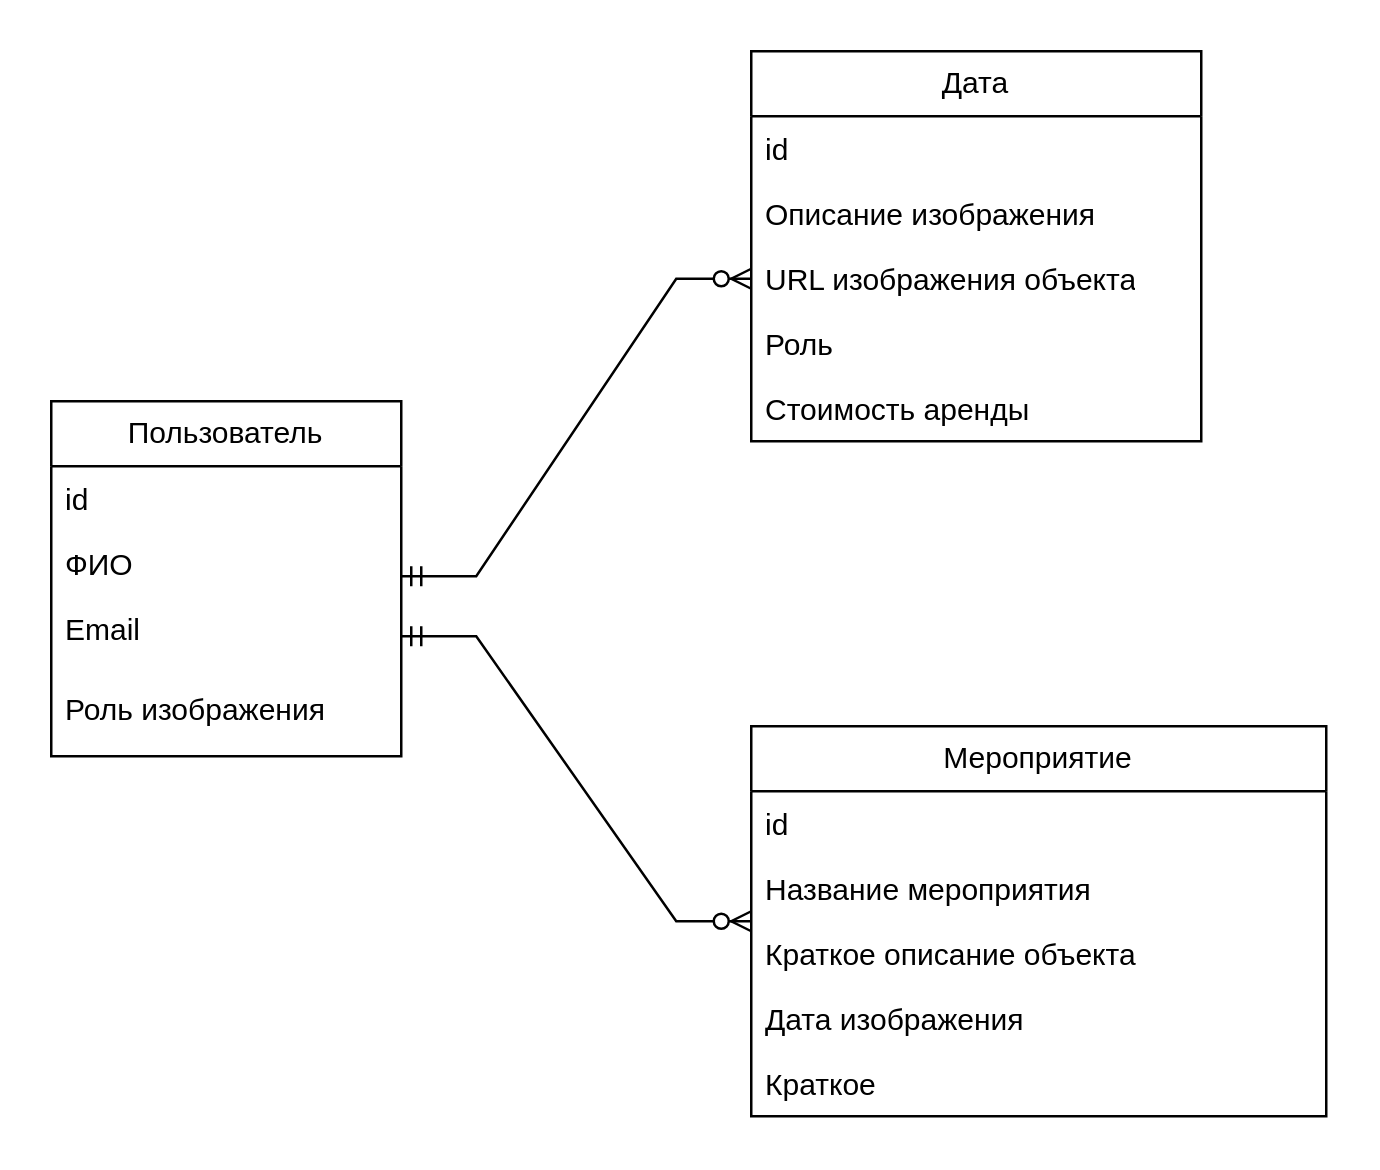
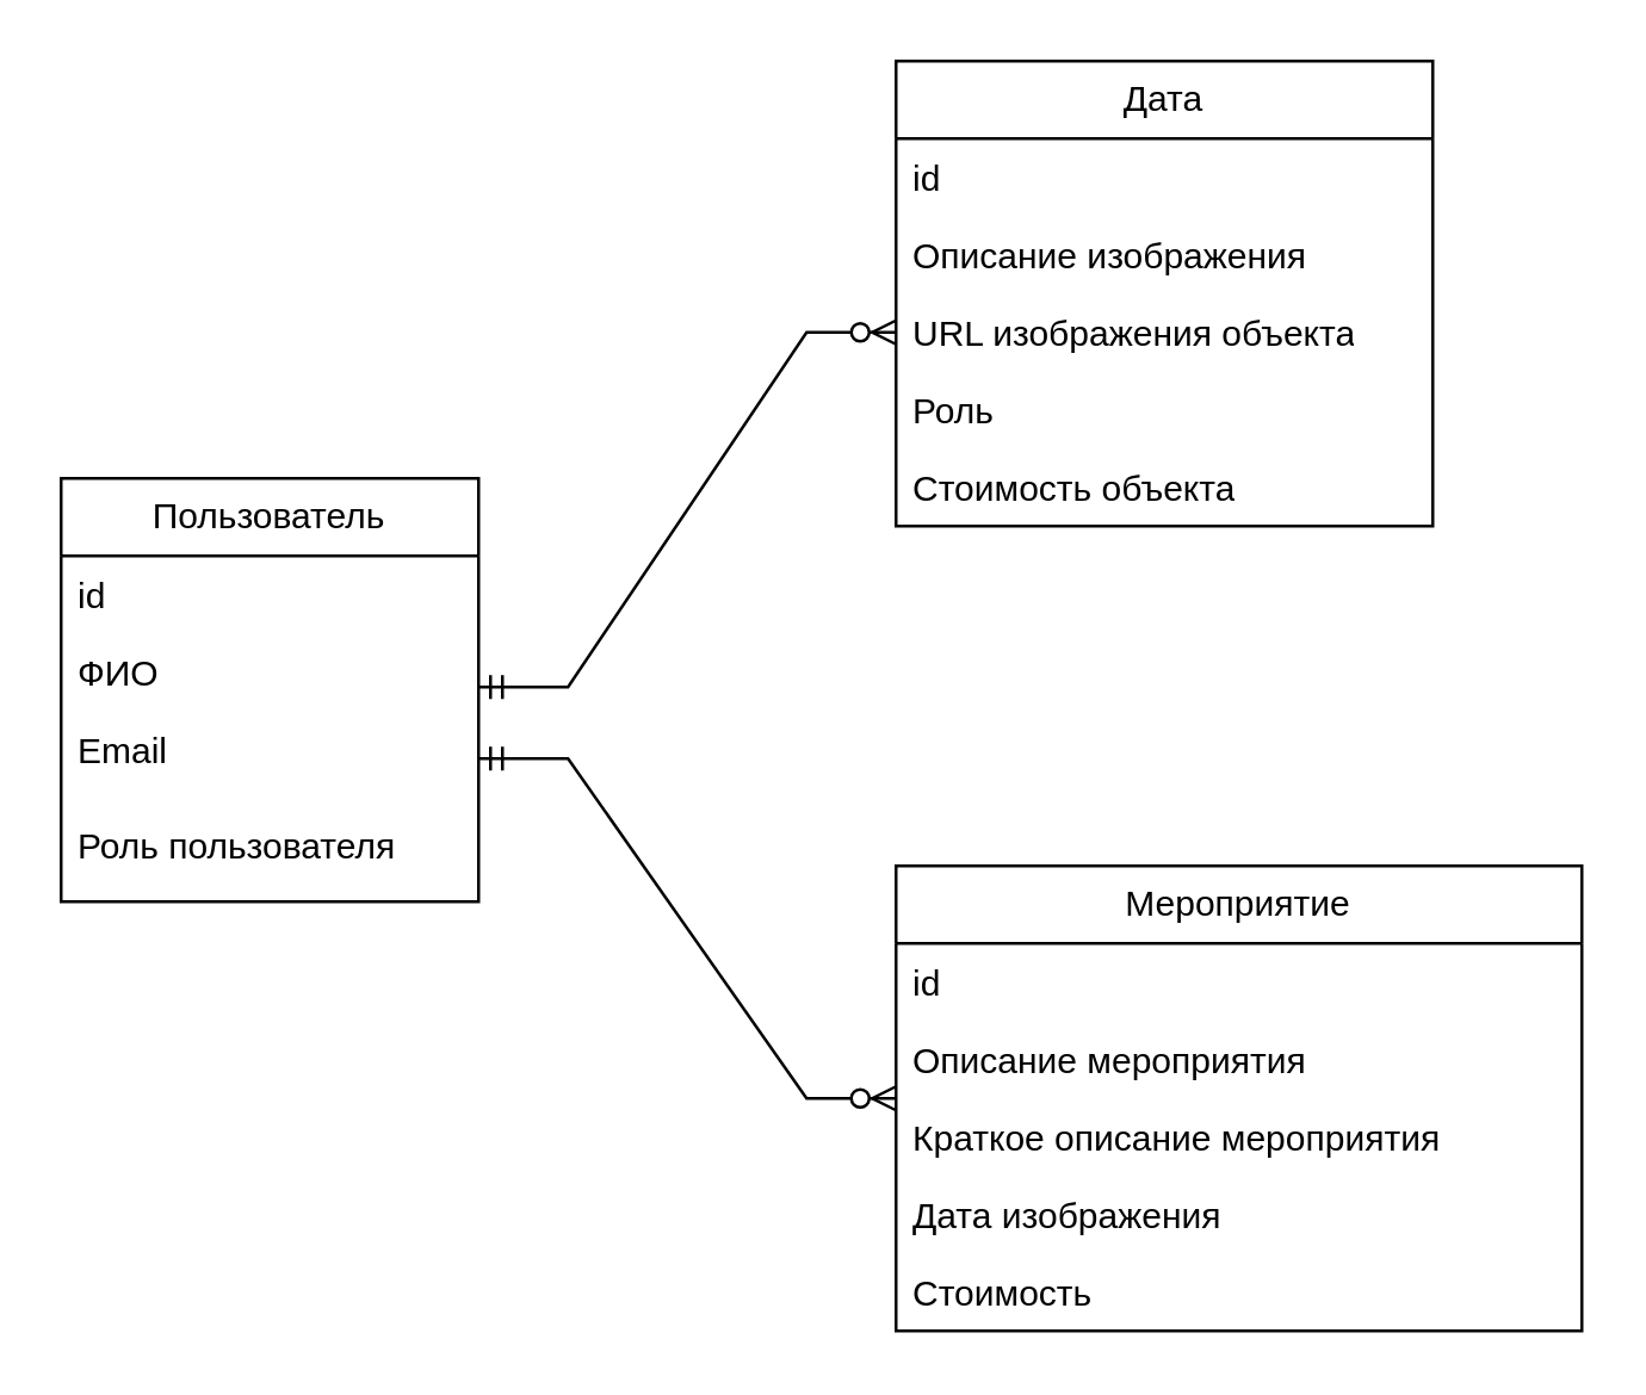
  <mxCell id="0" />
  <mxCell id="1" parent="0" />
  <mxCell id="2" value="Пользователь" style="swimlane;fontStyle=0;childLayout=stackLayout;horizontal=1;startSize=26;fillColor=none;horizontalStack=0;resizeParent=1;resizeParentMax=0;resizeLast=0;collapsible=1;marginBottom=0;whiteSpace=wrap;html=1;" vertex="1" parent="1"><mxGeometry x="20" y="160" width="140" height="142" as="geometry" /></mxCell>
  <mxCell id="3" value="id" style="text;strokeColor=none;fillColor=none;align=left;verticalAlign=top;spacingLeft=4;spacingRight=4;overflow=hidden;rotatable=0;points=[[0,0.5],[1,0.5]];portConstraint=eastwest;whiteSpace=wrap;html=1;" vertex="1" parent="2"><mxGeometry y="26" width="140" height="26" as="geometry" /></mxCell>
  <mxCell id="4" value="ФИО" style="text;strokeColor=none;fillColor=none;align=left;verticalAlign=top;spacingLeft=4;spacingRight=4;overflow=hidden;rotatable=0;points=[[0,0.5],[1,0.5]];portConstraint=eastwest;whiteSpace=wrap;html=1;" vertex="1" parent="2"><mxGeometry y="52" width="140" height="26" as="geometry" /></mxCell>
  <mxCell id="5" value="Email&lt;div&gt;&lt;br&gt;&lt;/div&gt;" style="text;strokeColor=none;fillColor=none;align=left;verticalAlign=top;spacingLeft=4;spacingRight=4;overflow=hidden;rotatable=0;points=[[0,0.5],[1,0.5]];portConstraint=eastwest;whiteSpace=wrap;html=1;" vertex="1" parent="2"><mxGeometry y="78" width="140" height="32" as="geometry" /></mxCell>
- <mxCell id="6" value="Роль изображения" style="text;strokeColor=none;fillColor=none;align=left;verticalAlign=top;spacingLeft=4;spacingRight=4;overflow=hidden;rotatable=0;points=[[0,0.5],[1,0.5]];portConstraint=eastwest;whiteSpace=wrap;html=1;" vertex="1" parent="2"><mxGeometry y="110" width="140" height="32" as="geometry" /></mxCell>
+ <mxCell id="6" value="Роль пользователя" style="text;strokeColor=none;fillColor=none;align=left;verticalAlign=top;spacingLeft=4;spacingRight=4;overflow=hidden;rotatable=0;points=[[0,0.5],[1,0.5]];portConstraint=eastwest;whiteSpace=wrap;html=1;" vertex="1" parent="2"><mxGeometry y="110" width="140" height="32" as="geometry" /></mxCell>
  <mxCell id="7" value="Мероприятие" style="swimlane;fontStyle=0;childLayout=stackLayout;horizontal=1;startSize=26;fillColor=none;horizontalStack=0;resizeParent=1;resizeParentMax=0;resizeLast=0;collapsible=1;marginBottom=0;whiteSpace=wrap;html=1;" vertex="1" parent="1"><mxGeometry x="300" y="290" width="230" height="156" as="geometry" /></mxCell>
  <mxCell id="8" value="id" style="text;strokeColor=none;fillColor=none;align=left;verticalAlign=top;spacingLeft=4;spacingRight=4;overflow=hidden;rotatable=0;points=[[0,0.5],[1,0.5]];portConstraint=eastwest;whiteSpace=wrap;html=1;" vertex="1" parent="7"><mxGeometry y="26" width="230" height="26" as="geometry" /></mxCell>
- <mxCell id="9" value="Название мероприятия" style="text;strokeColor=none;fillColor=none;align=left;verticalAlign=top;spacingLeft=4;spacingRight=4;overflow=hidden;rotatable=0;points=[[0,0.5],[1,0.5]];portConstraint=eastwest;whiteSpace=wrap;html=1;" vertex="1" parent="7"><mxGeometry y="52" width="230" height="26" as="geometry" /></mxCell>
- <mxCell id="10" value="Краткое описание объекта&amp;nbsp;" style="text;strokeColor=none;fillColor=none;align=left;verticalAlign=top;spacingLeft=4;spacingRight=4;overflow=hidden;rotatable=0;points=[[0,0.5],[1,0.5]];portConstraint=eastwest;whiteSpace=wrap;html=1;" vertex="1" parent="7"><mxGeometry y="78" width="230" height="26" as="geometry" /></mxCell>
+ <mxCell id="9" value="Описание мероприятия" style="text;strokeColor=none;fillColor=none;align=left;verticalAlign=top;spacingLeft=4;spacingRight=4;overflow=hidden;rotatable=0;points=[[0,0.5],[1,0.5]];portConstraint=eastwest;whiteSpace=wrap;html=1;" vertex="1" parent="7"><mxGeometry y="52" width="230" height="26" as="geometry" /></mxCell>
+ <mxCell id="10" value="Краткое описание мероприятия&amp;nbsp;" style="text;strokeColor=none;fillColor=none;align=left;verticalAlign=top;spacingLeft=4;spacingRight=4;overflow=hidden;rotatable=0;points=[[0,0.5],[1,0.5]];portConstraint=eastwest;whiteSpace=wrap;html=1;" vertex="1" parent="7"><mxGeometry y="78" width="230" height="26" as="geometry" /></mxCell>
  <mxCell id="11" value="Дата изображения" style="text;strokeColor=none;fillColor=none;align=left;verticalAlign=top;spacingLeft=4;spacingRight=4;overflow=hidden;rotatable=0;points=[[0,0.5],[1,0.5]];portConstraint=eastwest;whiteSpace=wrap;html=1;" vertex="1" parent="7"><mxGeometry y="104" width="230" height="26" as="geometry" /></mxCell>
- <mxCell id="12" value="Краткое" style="text;strokeColor=none;fillColor=none;align=left;verticalAlign=top;spacingLeft=4;spacingRight=4;overflow=hidden;rotatable=0;points=[[0,0.5],[1,0.5]];portConstraint=eastwest;whiteSpace=wrap;html=1;" vertex="1" parent="7"><mxGeometry y="130" width="230" height="26" as="geometry" /></mxCell>
+ <mxCell id="12" value="Стоимость" style="text;strokeColor=none;fillColor=none;align=left;verticalAlign=top;spacingLeft=4;spacingRight=4;overflow=hidden;rotatable=0;points=[[0,0.5],[1,0.5]];portConstraint=eastwest;whiteSpace=wrap;html=1;" vertex="1" parent="7"><mxGeometry y="130" width="230" height="26" as="geometry" /></mxCell>
  <mxCell id="13" value="Дата" style="swimlane;fontStyle=0;childLayout=stackLayout;horizontal=1;startSize=26;fillColor=none;horizontalStack=0;resizeParent=1;resizeParentMax=0;resizeLast=0;collapsible=1;marginBottom=0;whiteSpace=wrap;html=1;" vertex="1" parent="1"><mxGeometry x="300" y="20" width="180" height="156" as="geometry" /></mxCell>
  <mxCell id="14" value="id" style="text;strokeColor=none;fillColor=none;align=left;verticalAlign=top;spacingLeft=4;spacingRight=4;overflow=hidden;rotatable=0;points=[[0,0.5],[1,0.5]];portConstraint=eastwest;whiteSpace=wrap;html=1;" vertex="1" parent="13"><mxGeometry y="26" width="180" height="26" as="geometry" /></mxCell>
  <mxCell id="15" value="Описание изображения" style="text;strokeColor=none;fillColor=none;align=left;verticalAlign=top;spacingLeft=4;spacingRight=4;overflow=hidden;rotatable=0;points=[[0,0.5],[1,0.5]];portConstraint=eastwest;whiteSpace=wrap;html=1;" vertex="1" parent="13"><mxGeometry y="52" width="180" height="26" as="geometry" /></mxCell>
  <mxCell id="16" value="URL изображения объекта" style="text;strokeColor=none;fillColor=none;align=left;verticalAlign=top;spacingLeft=4;spacingRight=4;overflow=hidden;rotatable=0;points=[[0,0.5],[1,0.5]];portConstraint=eastwest;whiteSpace=wrap;html=1;" vertex="1" parent="13"><mxGeometry y="78" width="180" height="26" as="geometry" /></mxCell>
  <mxCell id="17" value="Роль" style="text;strokeColor=none;fillColor=none;align=left;verticalAlign=top;spacingLeft=4;spacingRight=4;overflow=hidden;rotatable=0;points=[[0,0.5],[1,0.5]];portConstraint=eastwest;whiteSpace=wrap;html=1;" vertex="1" parent="13"><mxGeometry y="104" width="180" height="26" as="geometry" /></mxCell>
- <mxCell id="18" value="Стоимость аренды" style="text;strokeColor=none;fillColor=none;align=left;verticalAlign=top;spacingLeft=4;spacingRight=4;overflow=hidden;rotatable=0;points=[[0,0.5],[1,0.5]];portConstraint=eastwest;whiteSpace=wrap;html=1;" vertex="1" parent="13"><mxGeometry y="130" width="180" height="26" as="geometry" /></mxCell>
+ <mxCell id="18" value="Стоимость объекта" style="text;strokeColor=none;fillColor=none;align=left;verticalAlign=top;spacingLeft=4;spacingRight=4;overflow=hidden;rotatable=0;points=[[0,0.5],[1,0.5]];portConstraint=eastwest;whiteSpace=wrap;html=1;" vertex="1" parent="13"><mxGeometry y="130" width="180" height="26" as="geometry" /></mxCell>
  <mxCell id="19" value="" style="edgeStyle=entityRelationEdgeStyle;fontSize=12;html=1;endArrow=ERzeroToMany;startArrow=ERmandOne;rounded=0;exitX=1;exitY=0.5;exitDx=0;exitDy=0;" edge="1" parent="1" source="5"><mxGeometry width="100" height="100" relative="1" as="geometry"><mxPoint x="100" y="402" as="sourcePoint" /><mxPoint x="300" y="368" as="targetPoint" /></mxGeometry></mxCell>
  <mxCell id="20" value="" style="edgeStyle=entityRelationEdgeStyle;fontSize=12;html=1;endArrow=ERzeroToMany;startArrow=ERmandOne;rounded=0;entryX=0;entryY=0.5;entryDx=0;entryDy=0;" edge="1" parent="1" target="16"><mxGeometry width="100" height="100" relative="1" as="geometry"><mxPoint x="160" y="230" as="sourcePoint" /><mxPoint x="260" y="111" as="targetPoint" /></mxGeometry></mxCell>
